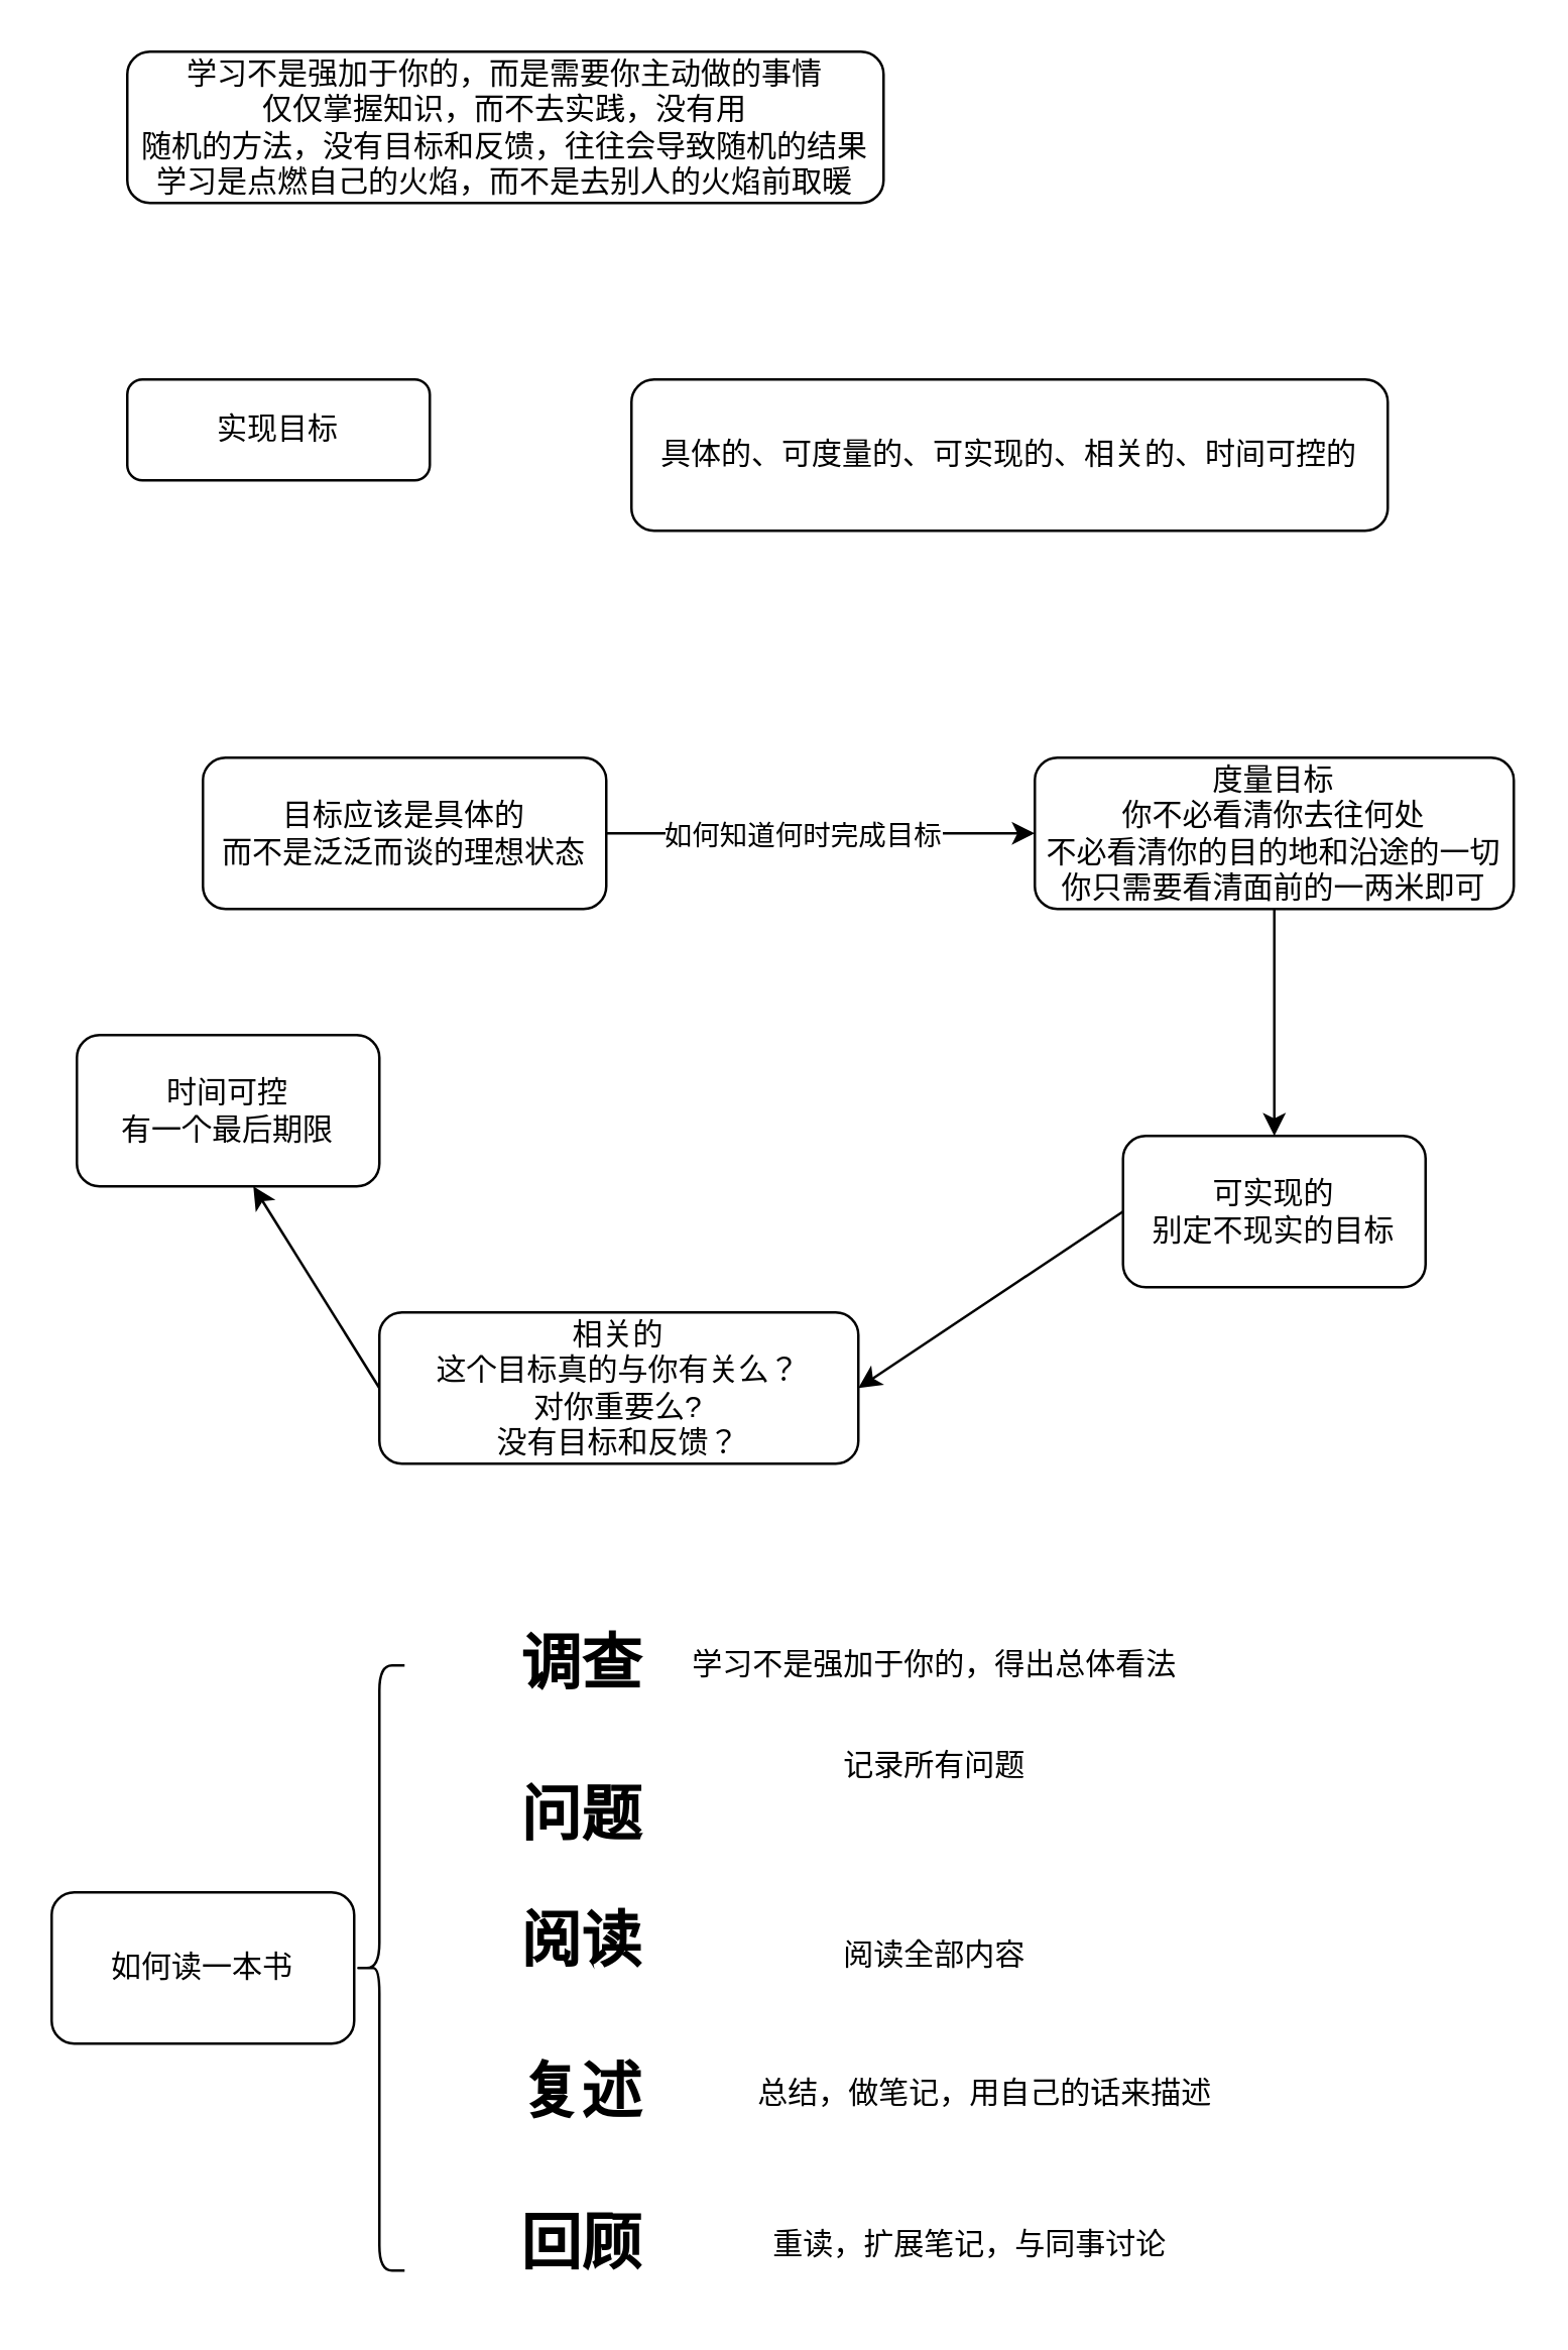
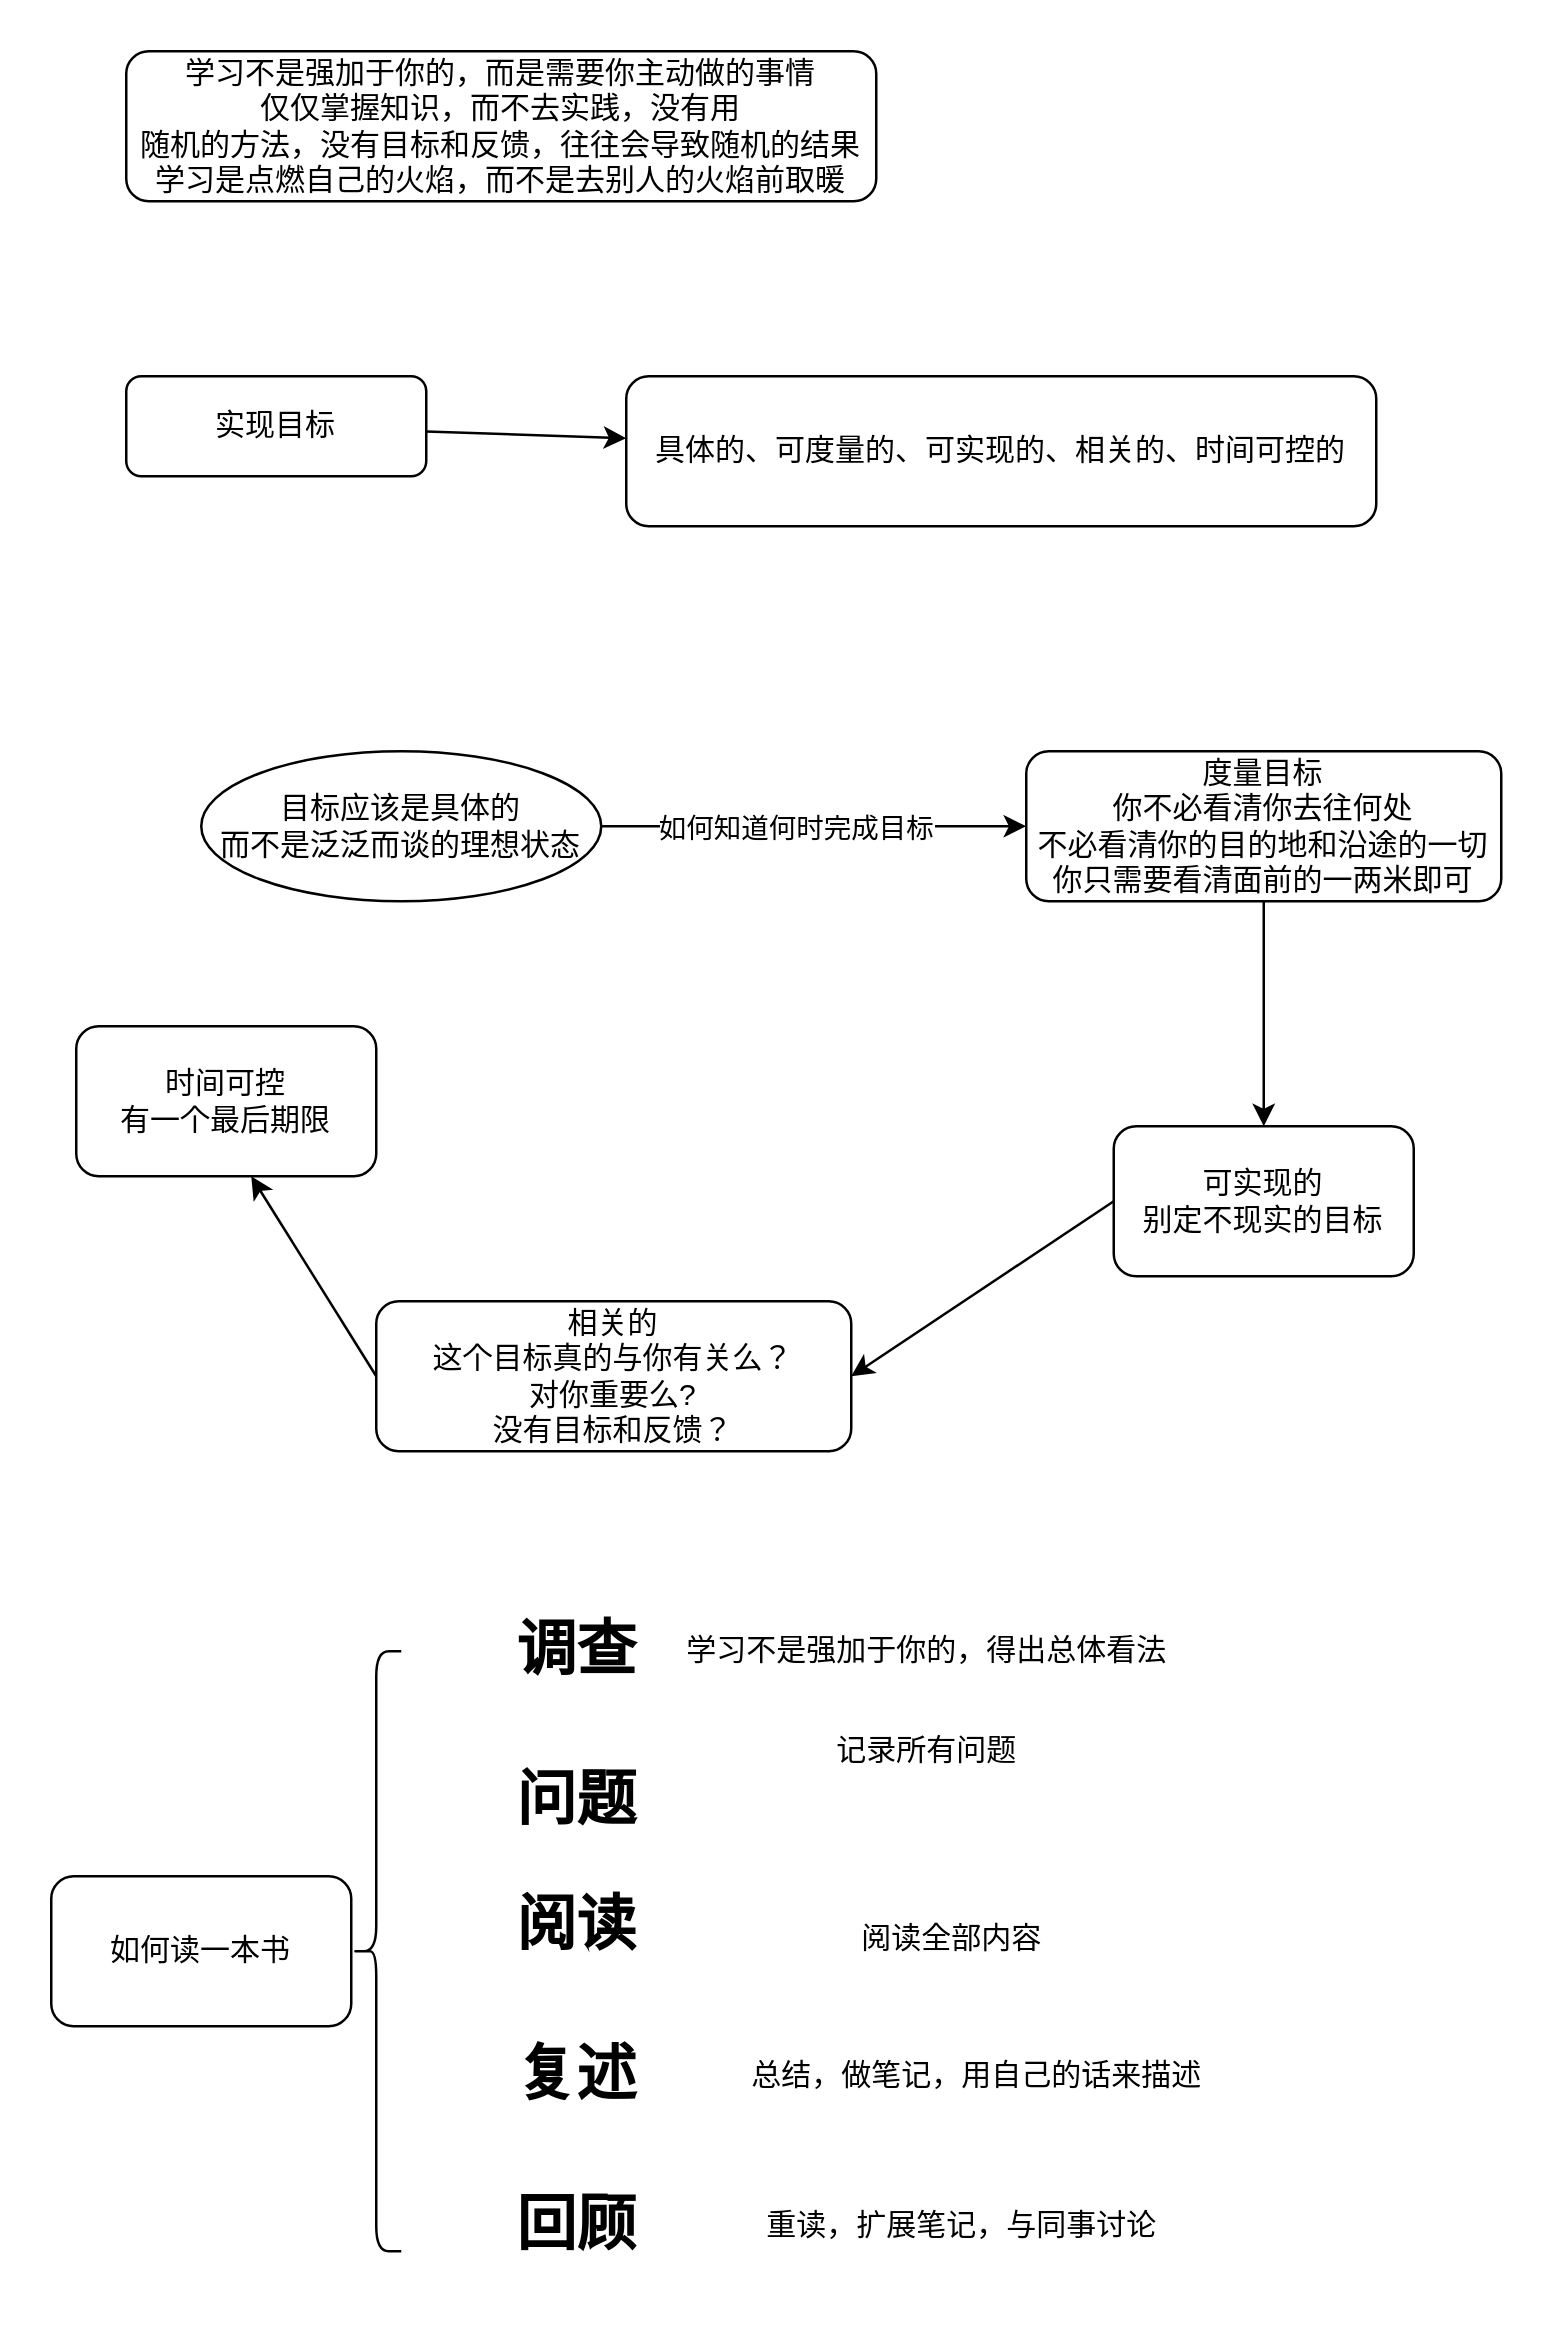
  <mxCell id="0" />
  <mxCell id="1" parent="0" />
  <mxCell id="2" value="学习不是强加于你的，而是需要你主动做的事情&lt;br&gt;仅仅掌握知识，而不去实践，没有用&lt;br&gt;随机的方法，没有目标和反馈，往往会导致随机的结果&lt;br&gt;学习是点燃自己的火焰，而不是去别人的火焰前取暖" style="rounded=1;whiteSpace=wrap;html=1;" vertex="1" parent="1"><mxGeometry x="50" y="20" width="300" height="60" as="geometry" /></mxCell>
+ <mxCell id="3" value="" style="edgeStyle=none;html=1;" edge="1" parent="1" source="4" target="5"><mxGeometry relative="1" as="geometry" /></mxCell>
  <mxCell id="4" value="实现目标" style="rounded=1;whiteSpace=wrap;html=1;" vertex="1" parent="1"><mxGeometry x="50" y="150" width="120" height="40" as="geometry" /></mxCell>
  <mxCell id="5" value="具体的、可度量的、可实现的、相关的、时间可控的" style="rounded=1;whiteSpace=wrap;html=1;" vertex="1" parent="1"><mxGeometry x="250" y="150" width="300" height="60" as="geometry" /></mxCell>
  <mxCell id="6" style="edgeStyle=none;html=1;exitX=1;exitY=0.5;exitDx=0;exitDy=0;entryX=0;entryY=0.5;entryDx=0;entryDy=0;" edge="1" parent="1" source="8" target="10"><mxGeometry relative="1" as="geometry"><mxPoint x="390" y="330" as="targetPoint" /></mxGeometry></mxCell>
  <mxCell id="7" value="如何知道何时完成目标" style="edgeLabel;html=1;align=center;verticalAlign=middle;resizable=0;points=[];" vertex="1" connectable="0" parent="6"><mxGeometry x="-0.293" y="-2" relative="1" as="geometry"><mxPoint x="17" y="-2" as="offset" /></mxGeometry></mxCell>
- <mxCell id="8" value="目标应该是具体的&lt;br&gt;而不是泛泛而谈的理想状态" style="rounded=1;whiteSpace=wrap;html=1;" vertex="1" parent="1"><mxGeometry x="80" y="300" width="160" height="60" as="geometry" /></mxCell>
+ <mxCell id="8" value="目标应该是具体的&lt;br&gt;而不是泛泛而谈的理想状态" style="ellipse;whiteSpace=wrap;html=1;" vertex="1" parent="1"><mxGeometry x="80" y="300" width="160" height="60" as="geometry" /></mxCell>
  <mxCell id="9" style="edgeStyle=none;html=1;exitX=0.5;exitY=1;exitDx=0;exitDy=0;" edge="1" parent="1" source="10"><mxGeometry relative="1" as="geometry"><mxPoint x="505" y="450" as="targetPoint" /></mxGeometry></mxCell>
  <mxCell id="10" value="度量目标&lt;br&gt;你不必看清你去往何处&lt;br&gt;不必看清你的目的地和沿途的一切&lt;br&gt;你只需要看清面前的一两米即可" style="rounded=1;whiteSpace=wrap;html=1;" vertex="1" parent="1"><mxGeometry x="410" y="300" width="190" height="60" as="geometry" /></mxCell>
  <mxCell id="11" style="edgeStyle=none;html=1;exitX=0;exitY=0.5;exitDx=0;exitDy=0;entryX=1;entryY=0.5;entryDx=0;entryDy=0;" edge="1" parent="1" source="12" target="14"><mxGeometry relative="1" as="geometry"><mxPoint x="340" y="480" as="targetPoint" /></mxGeometry></mxCell>
  <mxCell id="12" value="可实现的&lt;br&gt;别定不现实的目标" style="rounded=1;whiteSpace=wrap;html=1;" vertex="1" parent="1"><mxGeometry x="445" y="450" width="120" height="60" as="geometry" /></mxCell>
  <mxCell id="13" style="edgeStyle=none;html=1;exitX=0;exitY=0.5;exitDx=0;exitDy=0;" edge="1" parent="1" source="14"><mxGeometry relative="1" as="geometry"><mxPoint x="100" y="470" as="targetPoint" /></mxGeometry></mxCell>
  <mxCell id="14" value="相关的&lt;br&gt;这个目标真的与你有关么？&lt;br&gt;对你重要么?&lt;br&gt;没有目标和反馈？" style="rounded=1;whiteSpace=wrap;html=1;" vertex="1" parent="1"><mxGeometry x="150" y="520" width="190" height="60" as="geometry" /></mxCell>
  <mxCell id="15" value="时间可控&lt;br&gt;有一个最后期限" style="rounded=1;whiteSpace=wrap;html=1;" vertex="1" parent="1"><mxGeometry x="30" y="410" width="120" height="60" as="geometry" /></mxCell>
  <mxCell id="16" value="如何读一本书" style="rounded=1;whiteSpace=wrap;html=1;" vertex="1" parent="1"><mxGeometry x="20" y="750" width="120" height="60" as="geometry" /></mxCell>
  <mxCell id="17" value="" style="shape=curlyBracket;whiteSpace=wrap;html=1;rounded=1;labelPosition=left;verticalLabelPosition=middle;align=right;verticalAlign=middle;" vertex="1" parent="1"><mxGeometry x="140" y="660" width="20" height="240" as="geometry" /></mxCell>
  <mxCell id="18" value="调查" style="text;strokeColor=none;fillColor=none;html=1;fontSize=24;fontStyle=1;verticalAlign=middle;align=center;" vertex="1" parent="1"><mxGeometry x="180" y="640" width="100" height="40" as="geometry" /></mxCell>
  <mxCell id="19" value="阅读" style="text;strokeColor=none;fillColor=none;html=1;fontSize=24;fontStyle=1;verticalAlign=middle;align=center;" vertex="1" parent="1"><mxGeometry x="180" y="750" width="100" height="40" as="geometry" /></mxCell>
  <mxCell id="20" value="问题" style="text;strokeColor=none;fillColor=none;html=1;fontSize=24;fontStyle=1;verticalAlign=middle;align=center;" vertex="1" parent="1"><mxGeometry x="180" y="700" width="100" height="40" as="geometry" /></mxCell>
  <mxCell id="21" value="复述" style="text;strokeColor=none;fillColor=none;html=1;fontSize=24;fontStyle=1;verticalAlign=middle;align=center;" vertex="1" parent="1"><mxGeometry x="180" y="810" width="100" height="40" as="geometry" /></mxCell>
  <mxCell id="22" value="回顾" style="text;strokeColor=none;fillColor=none;html=1;fontSize=24;fontStyle=1;verticalAlign=middle;align=center;" vertex="1" parent="1"><mxGeometry x="180" y="870" width="100" height="40" as="geometry" /></mxCell>
  <mxCell id="23" value="学习不是强加于你的，得出总体看法" style="text;html=1;align=center;verticalAlign=middle;resizable=0;points=[];autosize=1;strokeColor=none;fillColor=none;" vertex="1" parent="1"><mxGeometry x="260" y="645" width="220" height="30" as="geometry" /></mxCell>
- <mxCell id="24" value="阅读全部内容" style="text;html=1;align=center;verticalAlign=middle;resizable=0;points=[];autosize=1;strokeColor=none;fillColor=none;" vertex="1" parent="1"><mxGeometry x="320" y="760" width="100" height="30" as="geometry" /></mxCell>
+ <mxCell id="24" value="阅读全部内容" style="text;html=1;align=center;verticalAlign=middle;resizable=0;points=[];autosize=1;strokeColor=none;fillColor=none;" vertex="1" parent="1"><mxGeometry x="330" y="760" width="100" height="30" as="geometry" /></mxCell>
  <mxCell id="25" value="记录所有问题" style="text;html=1;align=center;verticalAlign=middle;resizable=0;points=[];autosize=1;strokeColor=none;fillColor=none;" vertex="1" parent="1"><mxGeometry x="320" y="685" width="100" height="30" as="geometry" /></mxCell>
  <mxCell id="26" value="总结，做笔记，用自己的话来描述" style="text;html=1;align=center;verticalAlign=middle;resizable=0;points=[];autosize=1;strokeColor=none;fillColor=none;" vertex="1" parent="1"><mxGeometry x="290" y="815" width="200" height="30" as="geometry" /></mxCell>
  <mxCell id="27" value="重读，扩展笔记，与同事讨论" style="text;html=1;align=center;verticalAlign=middle;resizable=0;points=[];autosize=1;strokeColor=none;fillColor=none;" vertex="1" parent="1"><mxGeometry x="294" y="875" width="180" height="30" as="geometry" /></mxCell>
